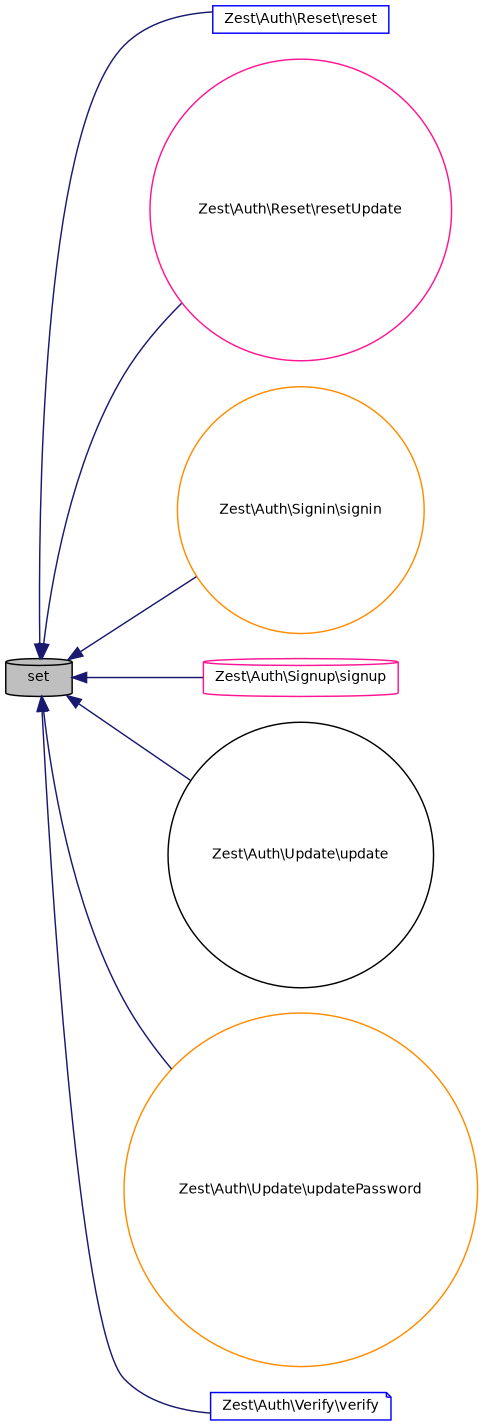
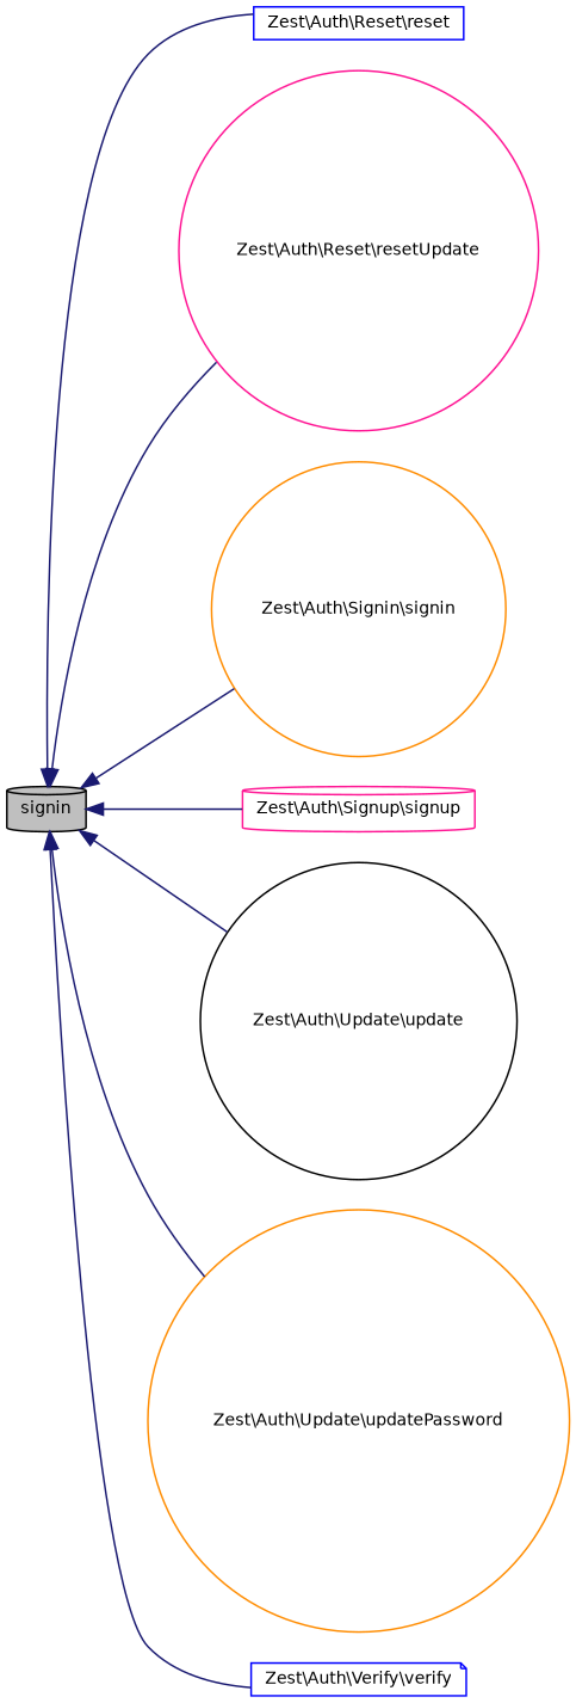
  digraph {
    rankdir=LR
    node [color=black fillcolor=white fontname=Helvetica fontsize=10 shape=circle style=filled]
    edge [color=midnightblue dir=back fontname=Helvetica fontsize=10 labelfontname=Helvetica labelfontsize=10 style=solid]
-   n1 [fillcolor=grey75 fontcolor=black height=0.2 label=set shape=cylinder width=0.4]
+   n1 [fillcolor=grey75 fontcolor=black height=0.2 label=signin shape=cylinder width=0.4]
    n2 [color=blue height=0.2 label="Zest\\Auth\\Reset\\reset" shape=box width=0.4]
    n3 [color=deeppink height=0.2 label="Zest\\Auth\\Reset\\resetUpdate" width=0.4]
    n4 [color=darkorange height=0.2 label="Zest\\Auth\\Signin\\signin" width=0.4]
    n5 [color=deeppink height=0.2 label="Zest\\Auth\\Signup\\signup" shape=cylinder width=0.4]
    n6 [height=0.2 label="Zest\\Auth\\Update\\update" width=0.4]
    n7 [color=darkorange height=0.2 label="Zest\\Auth\\Update\\updatePassword" width=0.4]
    n8 [color=blue height=0.2 label="Zest\\Auth\\Verify\\verify" shape=note width=0.4]
    n1 -> n2
    n1 -> n3
    n1 -> n4
    n1 -> n5
    n1 -> n6
    n1 -> n7
    n1 -> n8
  }
